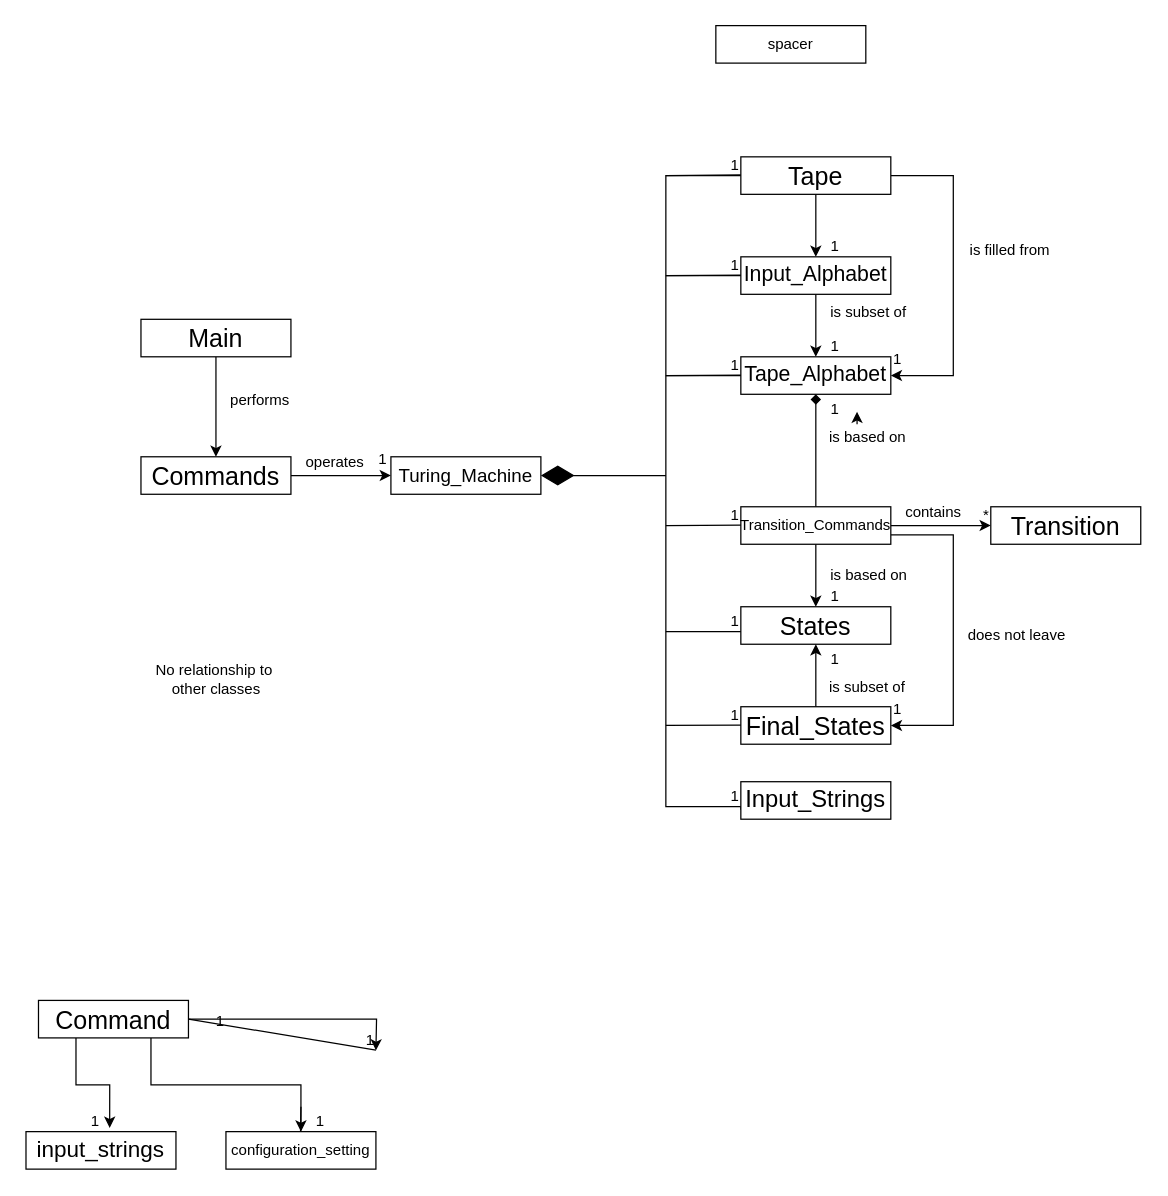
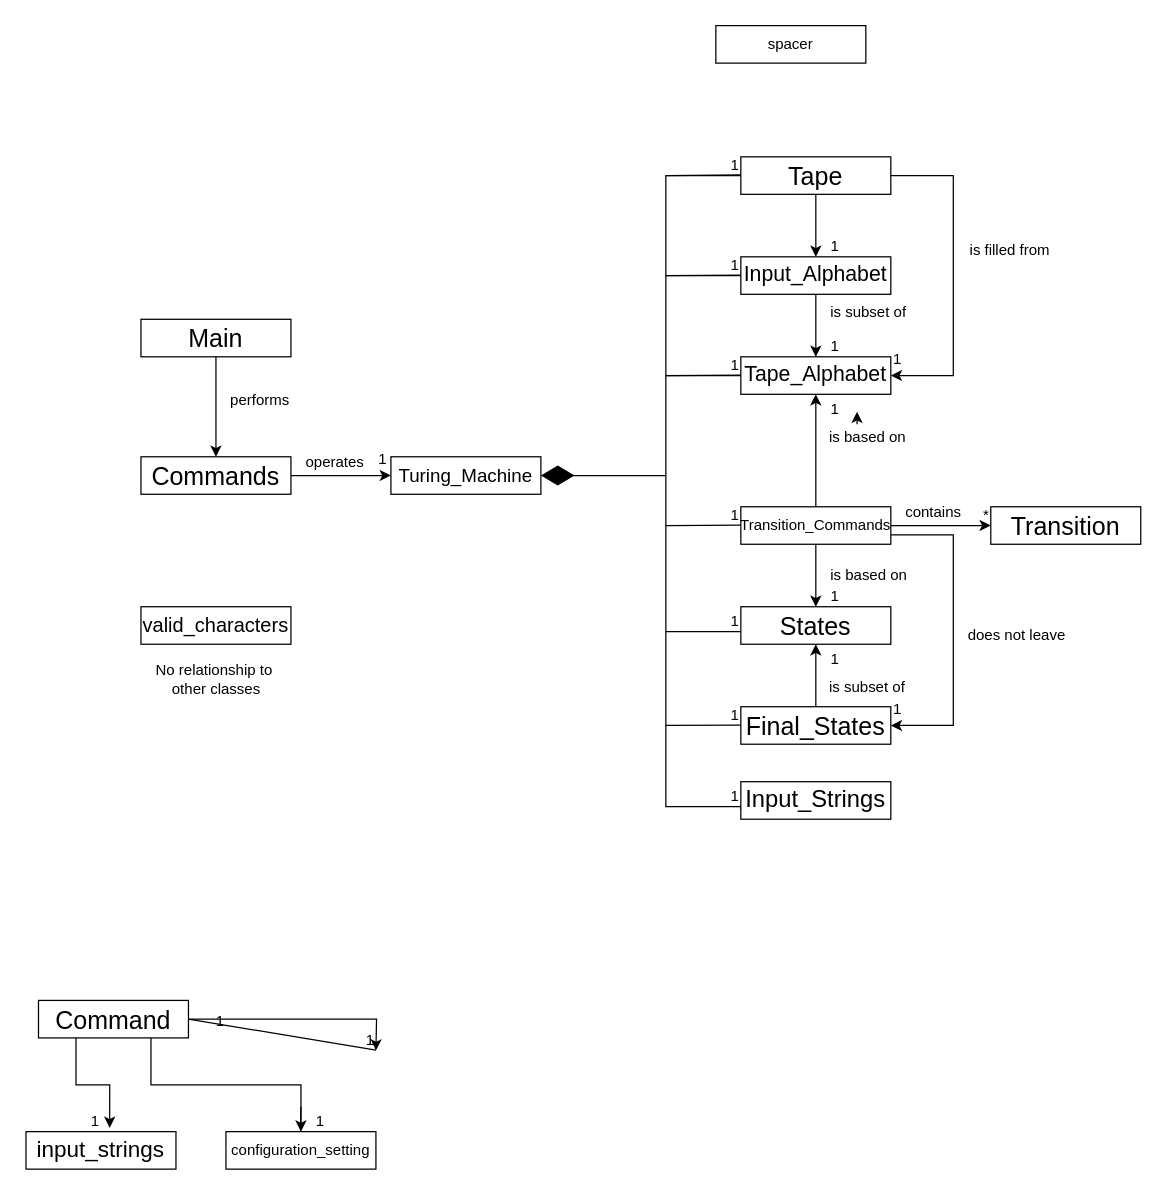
  <mxCell id="0" />
  <mxCell id="1" parent="0" />
  <mxCell id="2" style="edgeStyle=orthogonalEdgeStyle;rounded=0;orthogonalLoop=1;jettySize=auto;html=1;exitX=0.5;exitY=1;exitDx=0;exitDy=0;" parent="1" source="3" target="68" edge="1"><mxGeometry relative="1" as="geometry" /></mxCell>
  <mxCell id="3" value="&lt;font style=&quot;font-size: 20px;&quot;&gt;Main&lt;/font&gt;" style="html=1;whiteSpace=wrap;" parent="1" vertex="1"><mxGeometry x="112" y="255" width="120" height="30" as="geometry" /></mxCell>
  <mxCell id="4" style="edgeStyle=orthogonalEdgeStyle;rounded=0;orthogonalLoop=1;jettySize=auto;html=1;exitX=0.75;exitY=1;exitDx=0;exitDy=0;entryX=0.5;entryY=0;entryDx=0;entryDy=0;" parent="1" source="6" target="8" edge="1"><mxGeometry relative="1" as="geometry" /></mxCell>
  <mxCell id="5" style="edgeStyle=orthogonalEdgeStyle;rounded=0;orthogonalLoop=1;jettySize=auto;html=1;entryX=0;entryY=0.5;entryDx=0;entryDy=0;" parent="1" source="6" edge="1"><mxGeometry relative="1" as="geometry"><mxPoint x="300" y="840" as="targetPoint" /></mxGeometry></mxCell>
  <mxCell id="6" value="&lt;font style=&quot;font-size: 20px;&quot;&gt;Command&lt;/font&gt;" style="html=1;whiteSpace=wrap;" parent="1" vertex="1"><mxGeometry x="30" y="800" width="120" height="30" as="geometry" /></mxCell>
  <mxCell id="7" value="&lt;font style=&quot;font-size: 18px;&quot;&gt;input_strings&lt;br&gt;&lt;/font&gt;" style="html=1;whiteSpace=wrap;" parent="1" vertex="1"><mxGeometry x="20" y="905" width="120" height="30" as="geometry" /></mxCell>
  <mxCell id="8" value="&lt;font style=&quot;font-size: 12px;&quot;&gt;configuration_setting&lt;/font&gt;" style="html=1;whiteSpace=wrap;" parent="1" vertex="1"><mxGeometry x="180" y="905" width="120" height="30" as="geometry" /></mxCell>
  <mxCell id="9" value="&lt;font style=&quot;font-size: 15px;&quot;&gt;Turing_Machine&lt;/font&gt;" style="html=1;whiteSpace=wrap;" parent="1" vertex="1"><mxGeometry x="312" y="365" width="120" height="30" as="geometry" /></mxCell>
  <mxCell id="10" style="edgeStyle=orthogonalEdgeStyle;rounded=0;orthogonalLoop=1;jettySize=auto;html=1;exitX=0.25;exitY=1;exitDx=0;exitDy=0;entryX=0.558;entryY=-0.1;entryDx=0;entryDy=0;entryPerimeter=0;" parent="1" source="6" target="7" edge="1"><mxGeometry relative="1" as="geometry" /></mxCell>
  <mxCell id="11" style="edgeStyle=orthogonalEdgeStyle;rounded=0;orthogonalLoop=1;jettySize=auto;html=1;exitX=0;exitY=0.5;exitDx=0;exitDy=0;entryX=0;entryY=0.75;entryDx=0;entryDy=0;strokeColor=default;endArrow=none;endFill=0;" parent="1" source="14" target="69" edge="1"><mxGeometry relative="1" as="geometry"><Array as="points"><mxPoint x="532" y="140" /><mxPoint x="532" y="645" /><mxPoint x="592" y="645" /></Array></mxGeometry></mxCell>
  <mxCell id="12" style="edgeStyle=orthogonalEdgeStyle;rounded=0;orthogonalLoop=1;jettySize=auto;html=1;exitX=0.5;exitY=1;exitDx=0;exitDy=0;entryX=0.5;entryY=0;entryDx=0;entryDy=0;" parent="1" source="14" target="17" edge="1"><mxGeometry relative="1" as="geometry" /></mxCell>
  <mxCell id="13" style="edgeStyle=orthogonalEdgeStyle;rounded=0;orthogonalLoop=1;jettySize=auto;html=1;exitX=1;exitY=0.5;exitDx=0;exitDy=0;entryX=1;entryY=0.5;entryDx=0;entryDy=0;" parent="1" source="14" target="19" edge="1"><mxGeometry relative="1" as="geometry"><Array as="points"><mxPoint x="762" y="140" /><mxPoint x="762" y="300" /></Array></mxGeometry></mxCell>
  <mxCell id="14" value="&lt;font style=&quot;font-size: 20px;&quot;&gt;Tape&lt;/font&gt;" style="html=1;whiteSpace=wrap;" parent="1" vertex="1"><mxGeometry x="592" y="125" width="120" height="30" as="geometry" /></mxCell>
  <mxCell id="15" style="edgeStyle=orthogonalEdgeStyle;rounded=0;orthogonalLoop=1;jettySize=auto;html=1;exitX=0.5;exitY=1;exitDx=0;exitDy=0;entryX=0.5;entryY=0;entryDx=0;entryDy=0;" parent="1" source="17" target="19" edge="1"><mxGeometry relative="1" as="geometry" /></mxCell>
  <mxCell id="16" style="edgeStyle=orthogonalEdgeStyle;rounded=0;orthogonalLoop=1;jettySize=auto;html=1;exitX=0;exitY=0.5;exitDx=0;exitDy=0;endArrow=none;endFill=0;" parent="1" source="17" edge="1"><mxGeometry relative="1" as="geometry"><mxPoint x="532" y="220" as="targetPoint" /></mxGeometry></mxCell>
  <mxCell id="17" value="&lt;font style=&quot;font-size: 17px;&quot;&gt;Input_Alphabet&lt;/font&gt;" style="html=1;whiteSpace=wrap;" parent="1" vertex="1"><mxGeometry x="592" y="205" width="120" height="30" as="geometry" /></mxCell>
  <mxCell id="18" style="edgeStyle=orthogonalEdgeStyle;rounded=0;orthogonalLoop=1;jettySize=auto;html=1;exitX=0;exitY=0.5;exitDx=0;exitDy=0;endArrow=none;endFill=0;" parent="1" source="19" edge="1"><mxGeometry relative="1" as="geometry"><mxPoint x="532" y="300" as="targetPoint" /></mxGeometry></mxCell>
  <mxCell id="19" value="&lt;font style=&quot;font-size: 17px;&quot;&gt;Tape_Alphabet&lt;/font&gt;" style="html=1;whiteSpace=wrap;" parent="1" vertex="1"><mxGeometry x="592" y="285" width="120" height="30" as="geometry" /></mxCell>
- <mxCell id="20" style="edgeStyle=orthogonalEdgeStyle;rounded=0;orthogonalLoop=1;jettySize=auto;html=1;exitX=0.5;exitY=0;exitDx=0;exitDy=0;entryX=0.5;entryY=1;entryDx=0;entryDy=0;endArrow=diamond;" parent="1" source="24" target="19" edge="1"><mxGeometry relative="1" as="geometry" /></mxCell>
+ <mxCell id="20" style="edgeStyle=orthogonalEdgeStyle;rounded=0;orthogonalLoop=1;jettySize=auto;html=1;exitX=0.5;exitY=0;exitDx=0;exitDy=0;entryX=0.5;entryY=1;entryDx=0;entryDy=0;" parent="1" source="24" target="19" edge="1"><mxGeometry relative="1" as="geometry" /></mxCell>
  <mxCell id="21" style="edgeStyle=orthogonalEdgeStyle;rounded=0;orthogonalLoop=1;jettySize=auto;html=1;exitX=1;exitY=0.75;exitDx=0;exitDy=0;entryX=1;entryY=0.5;entryDx=0;entryDy=0;" parent="1" source="24" target="27" edge="1"><mxGeometry relative="1" as="geometry"><Array as="points"><mxPoint x="762" y="428" /><mxPoint x="762" y="580" /></Array></mxGeometry></mxCell>
  <mxCell id="22" style="edgeStyle=orthogonalEdgeStyle;rounded=0;orthogonalLoop=1;jettySize=auto;html=1;exitX=1;exitY=0.5;exitDx=0;exitDy=0;" parent="1" source="24" target="28" edge="1"><mxGeometry relative="1" as="geometry" /></mxCell>
  <mxCell id="23" style="edgeStyle=orthogonalEdgeStyle;rounded=0;orthogonalLoop=1;jettySize=auto;html=1;exitX=0.5;exitY=1;exitDx=0;exitDy=0;" parent="1" source="24" target="25" edge="1"><mxGeometry relative="1" as="geometry" /></mxCell>
  <mxCell id="24" value="Transition_Commands" style="html=1;whiteSpace=wrap;" parent="1" vertex="1"><mxGeometry x="592" y="405" width="120" height="30" as="geometry" /></mxCell>
  <mxCell id="25" value="&lt;font style=&quot;font-size: 20px;&quot;&gt;States&lt;/font&gt;" style="html=1;whiteSpace=wrap;" parent="1" vertex="1"><mxGeometry x="592" y="485" width="120" height="30" as="geometry" /></mxCell>
  <mxCell id="26" style="edgeStyle=orthogonalEdgeStyle;rounded=0;orthogonalLoop=1;jettySize=auto;html=1;exitX=0.5;exitY=0;exitDx=0;exitDy=0;entryX=0.5;entryY=1;entryDx=0;entryDy=0;" parent="1" source="27" target="25" edge="1"><mxGeometry relative="1" as="geometry" /></mxCell>
  <mxCell id="27" value="&lt;font style=&quot;font-size: 20px;&quot;&gt;Final_States&lt;/font&gt;" style="html=1;whiteSpace=wrap;" parent="1" vertex="1"><mxGeometry x="592" y="565" width="120" height="30" as="geometry" /></mxCell>
  <mxCell id="28" value="&lt;font style=&quot;font-size: 20px;&quot;&gt;Transition&lt;/font&gt;" style="html=1;whiteSpace=wrap;" parent="1" vertex="1"><mxGeometry x="792" y="405" width="120" height="30" as="geometry" /></mxCell>
  <mxCell id="29" value="" style="endArrow=diamondThin;endFill=1;endSize=24;html=1;rounded=0;entryX=1;entryY=0.5;entryDx=0;entryDy=0;" parent="1" target="9" edge="1"><mxGeometry width="160" relative="1" as="geometry"><mxPoint x="532" y="380" as="sourcePoint" /><mxPoint x="492" y="485" as="targetPoint" /></mxGeometry></mxCell>
  <mxCell id="30" value="" style="endArrow=none;html=1;rounded=0;" parent="1" edge="1"><mxGeometry relative="1" as="geometry"><mxPoint x="532" y="140" as="sourcePoint" /><mxPoint x="592" y="139.5" as="targetPoint" /></mxGeometry></mxCell>
  <mxCell id="31" value="1" style="resizable=0;html=1;whiteSpace=wrap;align=right;verticalAlign=bottom;" parent="30" connectable="0" vertex="1"><mxGeometry x="1" relative="1" as="geometry" /></mxCell>
  <mxCell id="32" value="" style="endArrow=none;html=1;rounded=0;" parent="1" edge="1"><mxGeometry relative="1" as="geometry"><mxPoint x="532" y="220" as="sourcePoint" /><mxPoint x="592" y="219.71" as="targetPoint" /></mxGeometry></mxCell>
  <mxCell id="33" value="1" style="resizable=0;html=1;whiteSpace=wrap;align=right;verticalAlign=bottom;" parent="32" connectable="0" vertex="1"><mxGeometry x="1" relative="1" as="geometry" /></mxCell>
  <mxCell id="34" value="" style="endArrow=none;html=1;rounded=0;" parent="1" edge="1"><mxGeometry relative="1" as="geometry"><mxPoint x="532" y="580" as="sourcePoint" /><mxPoint x="592" y="579.71" as="targetPoint" /></mxGeometry></mxCell>
  <mxCell id="35" value="1" style="resizable=0;html=1;whiteSpace=wrap;align=right;verticalAlign=bottom;" parent="34" connectable="0" vertex="1"><mxGeometry x="1" relative="1" as="geometry" /></mxCell>
  <mxCell id="36" value="" style="endArrow=none;html=1;rounded=0;" parent="1" edge="1"><mxGeometry relative="1" as="geometry"><mxPoint x="532" y="505" as="sourcePoint" /><mxPoint x="592" y="505" as="targetPoint" /></mxGeometry></mxCell>
  <mxCell id="37" value="1" style="resizable=0;html=1;whiteSpace=wrap;align=right;verticalAlign=bottom;" parent="36" connectable="0" vertex="1"><mxGeometry x="1" relative="1" as="geometry" /></mxCell>
  <mxCell id="38" value="" style="endArrow=none;html=1;rounded=0;" parent="1" edge="1"><mxGeometry relative="1" as="geometry"><mxPoint x="532" y="420" as="sourcePoint" /><mxPoint x="592" y="419.71" as="targetPoint" /></mxGeometry></mxCell>
  <mxCell id="39" value="1" style="resizable=0;html=1;whiteSpace=wrap;align=right;verticalAlign=bottom;" parent="38" connectable="0" vertex="1"><mxGeometry x="1" relative="1" as="geometry" /></mxCell>
  <mxCell id="40" value="" style="endArrow=none;html=1;rounded=0;" parent="1" edge="1"><mxGeometry relative="1" as="geometry"><mxPoint x="532" y="300" as="sourcePoint" /><mxPoint x="592" y="299.71" as="targetPoint" /></mxGeometry></mxCell>
  <mxCell id="41" value="1" style="resizable=0;html=1;whiteSpace=wrap;align=right;verticalAlign=bottom;" parent="40" connectable="0" vertex="1"><mxGeometry x="1" relative="1" as="geometry" /></mxCell>
  <mxCell id="42" value="" style="endArrow=none;html=1;rounded=0;exitX=1;exitY=0.5;exitDx=0;exitDy=0;" parent="1" source="6" edge="1"><mxGeometry relative="1" as="geometry"><mxPoint x="140" y="839.71" as="sourcePoint" /><mxPoint x="300" y="839.71" as="targetPoint" /></mxGeometry></mxCell>
  <mxCell id="43" value="1" style="resizable=0;html=1;whiteSpace=wrap;align=right;verticalAlign=bottom;" parent="42" connectable="0" vertex="1"><mxGeometry x="1" relative="1" as="geometry" /></mxCell>
  <mxCell id="44" value="" style="endArrow=none;html=1;rounded=0;" parent="1" edge="1"><mxGeometry relative="1" as="geometry"><mxPoint x="240" y="885" as="sourcePoint" /><mxPoint x="239.71" y="905" as="targetPoint" /></mxGeometry></mxCell>
  <mxCell id="45" value="1" style="resizable=0;html=1;whiteSpace=wrap;align=right;verticalAlign=bottom;" parent="44" connectable="0" vertex="1"><mxGeometry x="1" relative="1" as="geometry"><mxPoint x="20" as="offset" /></mxGeometry></mxCell>
  <mxCell id="46" value="1" style="resizable=0;html=1;whiteSpace=wrap;align=right;verticalAlign=bottom;" parent="1" connectable="0" vertex="1"><mxGeometry x="80" y="904.998" as="geometry" /></mxCell>
  <mxCell id="47" value="1" style="resizable=0;html=1;whiteSpace=wrap;align=right;verticalAlign=bottom;" parent="1" connectable="0" vertex="1"><mxGeometry x="180" y="824.998" as="geometry" /></mxCell>
  <mxCell id="48" value="*" style="resizable=0;html=1;whiteSpace=wrap;align=right;verticalAlign=bottom;" parent="1" connectable="0" vertex="1"><mxGeometry x="792" y="419.998" as="geometry" /></mxCell>
  <mxCell id="49" value="1" style="resizable=0;html=1;whiteSpace=wrap;align=right;verticalAlign=bottom;" parent="1" connectable="0" vertex="1"><mxGeometry x="672" y="534.998" as="geometry" /></mxCell>
  <mxCell id="50" value="1" style="resizable=0;html=1;whiteSpace=wrap;align=right;verticalAlign=bottom;" parent="1" connectable="0" vertex="1"><mxGeometry x="672" y="484.998" as="geometry" /></mxCell>
  <mxCell id="51" value="1" style="resizable=0;html=1;whiteSpace=wrap;align=right;verticalAlign=bottom;" parent="1" connectable="0" vertex="1"><mxGeometry x="672" y="334.998" as="geometry" /></mxCell>
  <mxCell id="52" value="1" style="resizable=0;html=1;whiteSpace=wrap;align=right;verticalAlign=bottom;" parent="1" connectable="0" vertex="1"><mxGeometry x="672" y="284.998" as="geometry" /></mxCell>
  <mxCell id="53" value="1" style="resizable=0;html=1;whiteSpace=wrap;align=right;verticalAlign=bottom;" parent="1" connectable="0" vertex="1"><mxGeometry x="672" y="204.998" as="geometry" /></mxCell>
  <mxCell id="54" value="1" style="resizable=0;html=1;whiteSpace=wrap;align=right;verticalAlign=bottom;" parent="1" connectable="0" vertex="1"><mxGeometry x="722" y="574.998" as="geometry" /></mxCell>
  <mxCell id="55" value="1" style="resizable=0;html=1;whiteSpace=wrap;align=right;verticalAlign=bottom;" parent="1" connectable="0" vertex="1"><mxGeometry x="722" y="294.998" as="geometry" /></mxCell>
  <mxCell id="56" value="is filled from" style="text;html=1;align=center;verticalAlign=middle;resizable=0;points=[];autosize=1;strokeColor=none;fillColor=none;" parent="1" vertex="1"><mxGeometry x="762" y="185" width="90" height="30" as="geometry" /></mxCell>
  <mxCell id="57" value="&lt;div align=&quot;left&quot;&gt;is subset of&lt;br&gt;&lt;/div&gt;" style="text;html=1;align=left;verticalAlign=middle;resizable=0;points=[];autosize=1;strokeColor=none;fillColor=none;" parent="1" vertex="1"><mxGeometry x="662" y="235" width="90" height="30" as="geometry" /></mxCell>
  <mxCell id="58" value="is based on" style="text;html=1;align=left;verticalAlign=middle;resizable=0;points=[];autosize=1;strokeColor=none;fillColor=none;" parent="1" vertex="1"><mxGeometry x="661" y="335" width="90" height="30" as="geometry" /></mxCell>
  <mxCell id="59" value="&lt;div align=&quot;left&quot;&gt;contains&lt;/div&gt;" style="text;html=1;align=left;verticalAlign=middle;resizable=0;points=[];autosize=1;strokeColor=none;fillColor=none;" parent="1" vertex="1"><mxGeometry x="722" y="395" width="70" height="30" as="geometry" /></mxCell>
  <mxCell id="60" value="" style="endArrow=classic;html=1;rounded=0;strokeWidth=1;" parent="1" edge="1"><mxGeometry width="50" height="50" relative="1" as="geometry"><mxPoint x="685" y="339" as="sourcePoint" /><mxPoint x="685" y="329" as="targetPoint" /></mxGeometry></mxCell>
  <mxCell id="61" value="is based on" style="text;html=1;align=left;verticalAlign=middle;resizable=0;points=[];autosize=1;strokeColor=none;fillColor=none;" parent="1" vertex="1"><mxGeometry x="662" y="445" width="90" height="30" as="geometry" /></mxCell>
  <mxCell id="62" value="is subset of" style="text;html=1;align=left;verticalAlign=middle;resizable=0;points=[];autosize=1;strokeColor=none;fillColor=none;" parent="1" vertex="1"><mxGeometry x="661" y="535" width="90" height="30" as="geometry" /></mxCell>
  <mxCell id="63" value="does not leave" style="text;html=1;align=left;verticalAlign=middle;resizable=0;points=[];autosize=1;strokeColor=none;fillColor=none;" parent="1" vertex="1"><mxGeometry x="772" y="493" width="100" height="30" as="geometry" /></mxCell>
  <mxCell id="64" value="1" style="resizable=0;html=1;whiteSpace=wrap;align=right;verticalAlign=bottom;" parent="1" connectable="0" vertex="1"><mxGeometry x="309.999" y="375" as="geometry" /></mxCell>
  <mxCell id="65" value="operates" style="text;html=1;align=center;verticalAlign=middle;resizable=0;points=[];autosize=1;strokeColor=none;fillColor=none;" parent="1" vertex="1"><mxGeometry x="232" y="355" width="70" height="30" as="geometry" /></mxCell>
  <mxCell id="66" value="&lt;div&gt;spacer&lt;/div&gt;" style="html=1;whiteSpace=wrap;" parent="1" vertex="1"><mxGeometry x="572" y="20" width="120" height="30" as="geometry" /></mxCell>
  <mxCell id="67" style="edgeStyle=orthogonalEdgeStyle;rounded=0;orthogonalLoop=1;jettySize=auto;html=1;exitX=1;exitY=0.5;exitDx=0;exitDy=0;entryX=0;entryY=0.5;entryDx=0;entryDy=0;" parent="1" source="68" target="9" edge="1"><mxGeometry relative="1" as="geometry" /></mxCell>
  <mxCell id="68" value="&lt;font style=&quot;font-size: 20px;&quot;&gt;Commands&lt;/font&gt;" style="html=1;whiteSpace=wrap;" parent="1" vertex="1"><mxGeometry x="112" y="365" width="120" height="30" as="geometry" /></mxCell>
  <mxCell id="69" value="&lt;font style=&quot;font-size: 19px;&quot;&gt;Input_Strings&lt;/font&gt;" style="html=1;whiteSpace=wrap;" parent="1" vertex="1"><mxGeometry x="592" y="625" width="120" height="30" as="geometry" /></mxCell>
  <mxCell id="70" value="1" style="resizable=0;html=1;whiteSpace=wrap;align=right;verticalAlign=bottom;" parent="1" connectable="0" vertex="1"><mxGeometry x="591.999" y="644.71" as="geometry" /></mxCell>
  <mxCell id="71" value="performs" style="text;html=1;align=center;verticalAlign=middle;resizable=0;points=[];autosize=1;strokeColor=none;fillColor=none;" parent="1" vertex="1"><mxGeometry x="172" y="305" width="70" height="30" as="geometry" /></mxCell>
+ <mxCell id="72" value="&lt;font style=&quot;font-size: 16px;&quot;&gt;valid_characters&lt;/font&gt;" style="html=1;whiteSpace=wrap;" vertex="1" parent="1"><mxGeometry x="112" y="485" width="120" height="30" as="geometry" /></mxCell>
  <mxCell id="73" value="&lt;div&gt;No relationship to&amp;nbsp;&lt;/div&gt;&lt;div&gt;other classes&lt;/div&gt;" style="text;html=1;align=center;verticalAlign=middle;resizable=0;points=[];autosize=1;strokeColor=none;fillColor=none;" vertex="1" parent="1"><mxGeometry x="112" y="523" width="120" height="40" as="geometry" /></mxCell>
